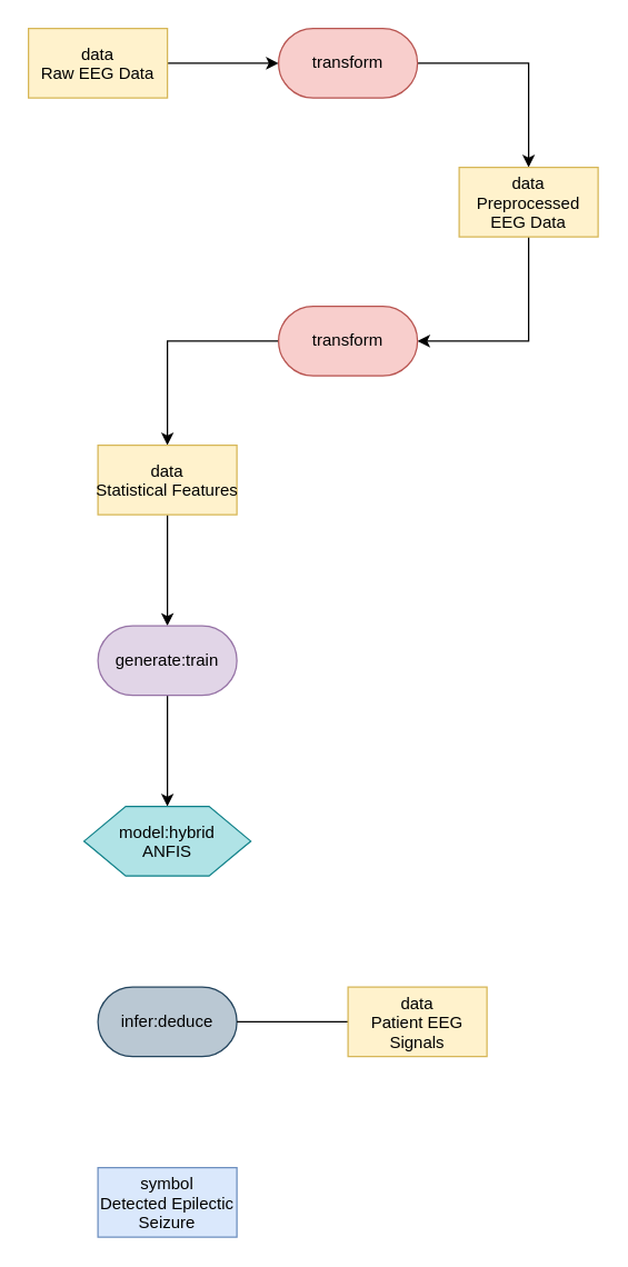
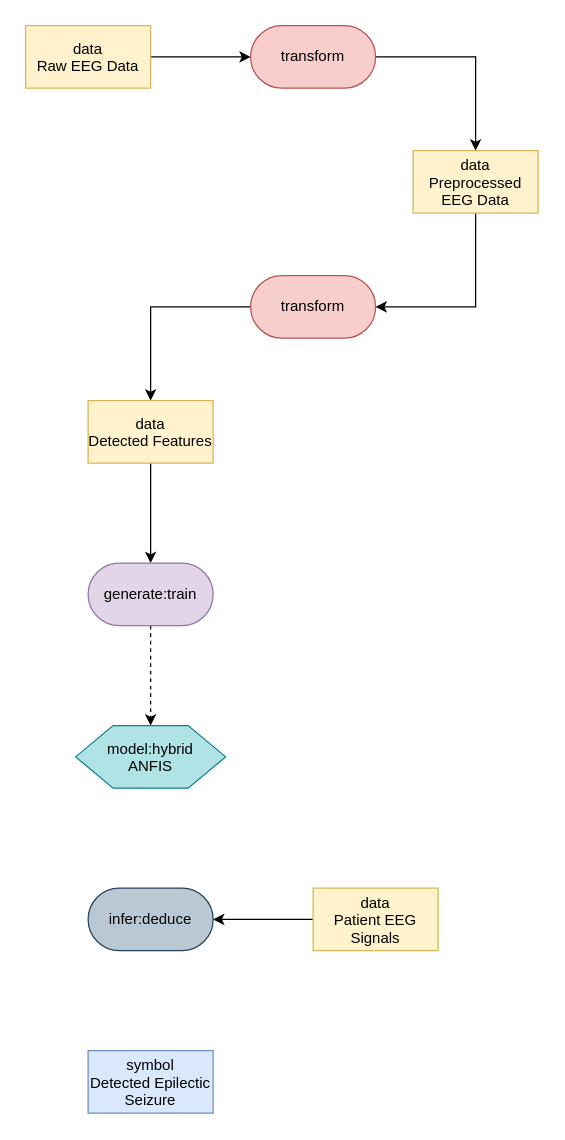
  <mxCell id="0" />
  <mxCell id="1" parent="0" />
  <mxCell id="2" style="edgeStyle=orthogonalEdgeStyle;rounded=0;orthogonalLoop=1;jettySize=auto;html=1;exitX=1;exitY=0.5;exitDx=0;exitDy=0;entryX=0;entryY=0.5;entryDx=0;entryDy=0;" edge="1" parent="1" source="3" target="5"><mxGeometry relative="1" as="geometry" /></mxCell>
  <mxCell id="3" value="data&#10;Raw EEG Data" style="rectangle;fillColor=#fff2cc;strokeColor=#d6b656;" name="data" vertex="1" parent="1"><mxGeometry x="20" y="20" width="100" height="50" as="geometry" /></mxCell>
  <mxCell id="4" style="edgeStyle=orthogonalEdgeStyle;rounded=0;orthogonalLoop=1;jettySize=auto;html=1;exitX=1;exitY=0.5;exitDx=0;exitDy=0;entryX=0.5;entryY=0;entryDx=0;entryDy=0;" edge="1" parent="1" source="5" target="7"><mxGeometry relative="1" as="geometry" /></mxCell>
  <mxCell id="5" value="transform" style="rounded=1;whiteSpace=wrap;html=1;arcSize=50;fillColor=#f8cecc;strokeColor=#b85450;" name="transform" vertex="1" parent="1"><mxGeometry x="200" y="20" width="100" height="50" as="geometry" /></mxCell>
  <mxCell id="6" style="edgeStyle=orthogonalEdgeStyle;rounded=0;orthogonalLoop=1;jettySize=auto;html=1;exitX=0.5;exitY=1;exitDx=0;exitDy=0;entryX=1;entryY=0.5;entryDx=0;entryDy=0;" edge="1" parent="1" source="7" target="9"><mxGeometry relative="1" as="geometry" /></mxCell>
  <mxCell id="7" value="data&#10;Preprocessed&#10;EEG Data" style="rectangle;fillColor=#fff2cc;strokeColor=#d6b656;" name="data" vertex="1" parent="1"><mxGeometry x="330" y="120" width="100" height="50" as="geometry" /></mxCell>
  <mxCell id="8" style="edgeStyle=orthogonalEdgeStyle;rounded=0;orthogonalLoop=1;jettySize=auto;html=1;exitX=0;exitY=0.5;exitDx=0;exitDy=0;entryX=0.5;entryY=0;entryDx=0;entryDy=0;" edge="1" parent="1" source="9" target="11"><mxGeometry relative="1" as="geometry" /></mxCell>
  <mxCell id="9" value="transform" style="rounded=1;whiteSpace=wrap;html=1;arcSize=50;fillColor=#f8cecc;strokeColor=#b85450;" name="transform" vertex="1" parent="1"><mxGeometry x="200" y="220" width="100" height="50" as="geometry" /></mxCell>
  <mxCell id="10" style="edgeStyle=orthogonalEdgeStyle;rounded=0;orthogonalLoop=1;jettySize=auto;html=1;exitX=0.5;exitY=1;exitDx=0;exitDy=0;entryX=0.5;entryY=0;entryDx=0;entryDy=0;" edge="1" parent="1" source="11" target="13"><mxGeometry relative="1" as="geometry" /></mxCell>
- <mxCell id="11" value="data&#10;Statistical Features" style="rectangle;fillColor=#fff2cc;strokeColor=#d6b656;" name="data" vertex="1" parent="1"><mxGeometry x="70" y="320" width="100" height="50" as="geometry" /></mxCell>
- <mxCell id="12" style="edgeStyle=orthogonalEdgeStyle;rounded=0;orthogonalLoop=1;jettySize=auto;html=1;entryX=0.5;entryY=0;entryDx=0;entryDy=0;" edge="1" parent="1" source="13" target="14"><mxGeometry relative="1" as="geometry" /></mxCell>
+ <mxCell id="11" value="data&#10;Detected Features" style="rectangle;fillColor=#fff2cc;strokeColor=#d6b656;" name="data" vertex="1" parent="1"><mxGeometry x="70" y="320" width="100" height="50" as="geometry" /></mxCell>
+ <mxCell id="12" style="edgeStyle=orthogonalEdgeStyle;rounded=0;orthogonalLoop=1;jettySize=auto;html=1;entryX=0.5;entryY=0;entryDx=0;entryDy=0;dashed=1;" edge="1" parent="1" source="13" target="14"><mxGeometry relative="1" as="geometry" /></mxCell>
  <mxCell id="13" value="generate:train" style="rounded=1;whiteSpace=wrap;html=1;arcSize=50;fillColor=#e1d5e7;strokeColor=#9673a6;" name="generate:train" vertex="1" parent="1"><mxGeometry x="70" y="450" width="100" height="50" as="geometry" /></mxCell>
  <mxCell id="14" value="model:hybrid&#10;ANFIS" style="shape=hexagon;perimeter=hexagonPerimeter2;fillColor=#b0e3e6;strokeColor=#0e8088;" name="model" vertex="1" parent="1"><mxGeometry x="60" y="580" width="120" height="50" as="geometry" /></mxCell>
  <mxCell id="15" value="infer:deduce" style="rounded=1;whiteSpace=wrap;html=1;arcSize=50;fillColor=#bac8d3;strokeColor=#23445d;" name="infer:deduce" vertex="1" parent="1"><mxGeometry x="70" y="710" width="100" height="50" as="geometry" /></mxCell>
- <mxCell id="16" style="edgeStyle=orthogonalEdgeStyle;rounded=0;orthogonalLoop=1;jettySize=auto;html=1;exitX=0;exitY=0.5;exitDx=0;exitDy=0;entryX=1;entryY=0.5;entryDx=0;entryDy=0;endArrow=none;" edge="1" parent="1" source="17" target="15"><mxGeometry relative="1" as="geometry" /></mxCell>
+ <mxCell id="16" style="edgeStyle=orthogonalEdgeStyle;rounded=0;orthogonalLoop=1;jettySize=auto;html=1;exitX=0;exitY=0.5;exitDx=0;exitDy=0;entryX=1;entryY=0.5;entryDx=0;entryDy=0;" edge="1" parent="1" source="17" target="15"><mxGeometry relative="1" as="geometry" /></mxCell>
  <mxCell id="17" value="data&#10;Patient EEG&#10;Signals" style="rectangle;fillColor=#fff2cc;strokeColor=#d6b656;" name="data" vertex="1" parent="1"><mxGeometry x="250" y="710" width="100" height="50" as="geometry" /></mxCell>
  <mxCell id="18" value="symbol&#10;Detected Epilectic&#10;Seizure" style="rectangle;fillColor=#dae8fc;strokeColor=#6c8ebf;" name="symbol" vertex="1" parent="1"><mxGeometry x="70" y="840" width="100" height="50" as="geometry" /></mxCell>
